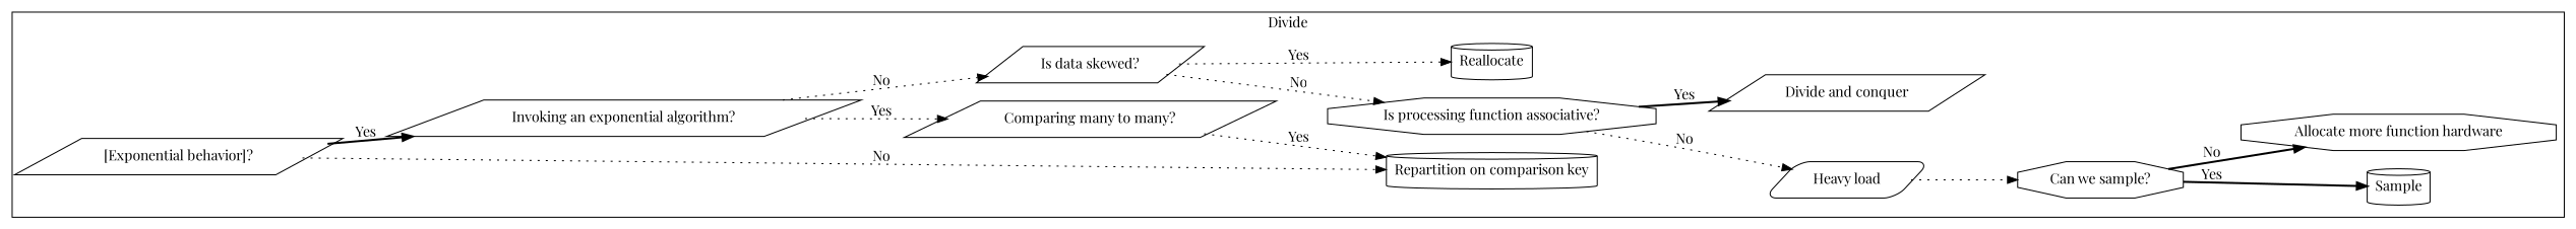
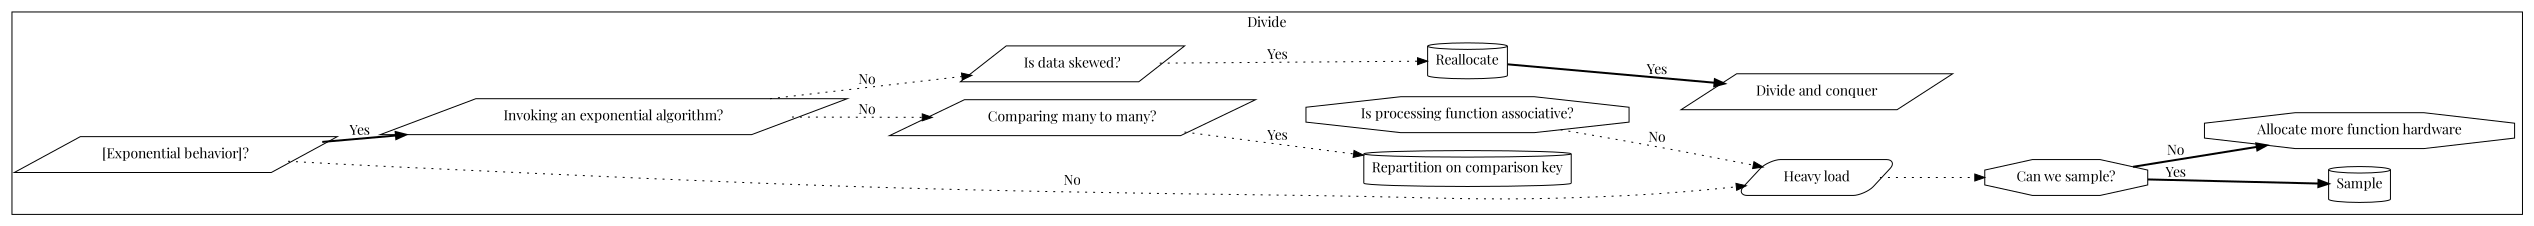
  digraph {
    fontname="Playfair Display"
    rankdir=LR
    node [fontname="Playfair Display" shape=parallelogram]
    edge [fontname="Playfair Display" style=dotted]
    "Heavy load" [style=rounded]
    "Can we sample?" [shape=octagon]
    "Repartition on comparison key" [shape=cylinder]
    Reallocate [shape=cylinder]
    "Divide and conquer"
    Sample [shape=cylinder]
    n7 [label="Allocate more function hardware" shape=octagon]
    "[Exponential behavior]?"
    "Invoking an exponential algorithm?"
    "Comparing many to many?"
    "Is data skewed?"
    "Is processing function associative?" [shape=octagon]
    subgraph cluster_1 {
      label=Divide
      "Heavy load"
      "Can we sample?"
      "Repartition on comparison key"
      Reallocate
      "Divide and conquer"
      Sample
      n7
      "[Exponential behavior]?"
      "Invoking an exponential algorithm?"
      "Comparing many to many?"
      "Is data skewed?"
      "Is processing function associative?"
    }
    "Heavy load" -> "Can we sample?"
    "Can we sample?" -> Sample [label=Yes style=bold]
    "Can we sample?" -> n7 [label=No style=bold]
-   "[Exponential behavior]?" -> "Repartition on comparison key" [label=No]
+   "[Exponential behavior]?" -> "Heavy load" [label=No]
    "[Exponential behavior]?" -> "Invoking an exponential algorithm?" [label=Yes style=bold]
-   "Invoking an exponential algorithm?" -> "Comparing many to many?" [label=Yes]
+   "Invoking an exponential algorithm?" -> "Comparing many to many?" [label=No]
    "Invoking an exponential algorithm?" -> "Is data skewed?" [label=No]
    "Comparing many to many?" -> "Repartition on comparison key" [label=Yes]
    "Is data skewed?" -> Reallocate [label=Yes]
-   "Is data skewed?" -> "Is processing function associative?" [label=No]
    "Is processing function associative?" -> "Heavy load" [label=No]
-   "Is processing function associative?" -> "Divide and conquer" [label=Yes style=bold]
+   Reallocate -> "Divide and conquer" [label=Yes style=bold]
  }
